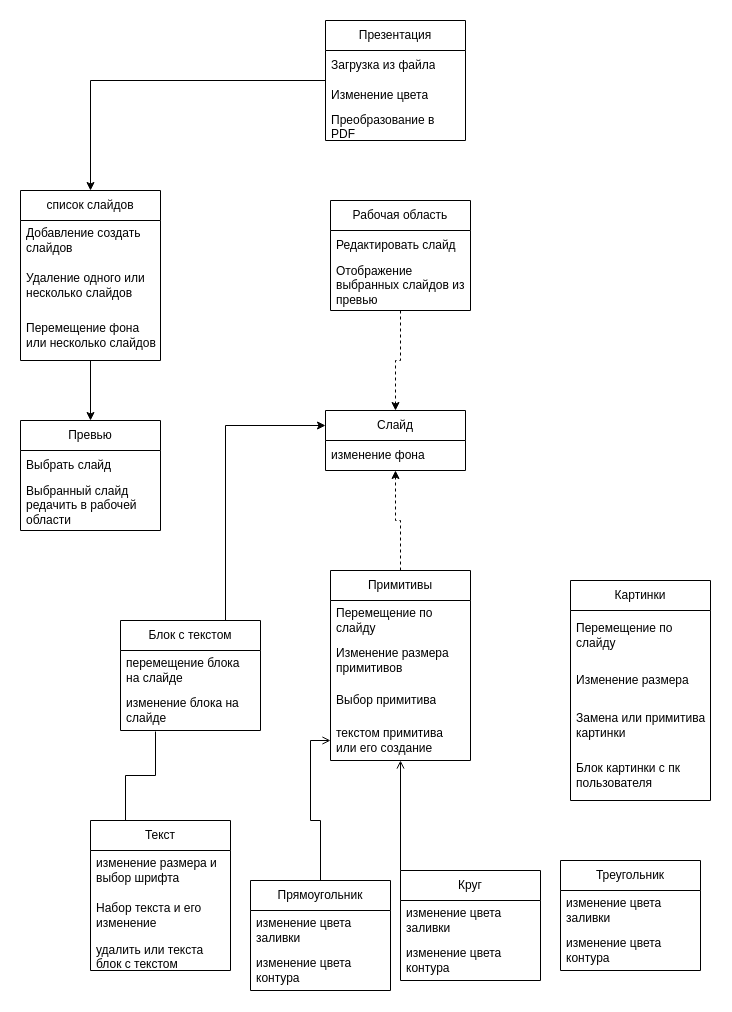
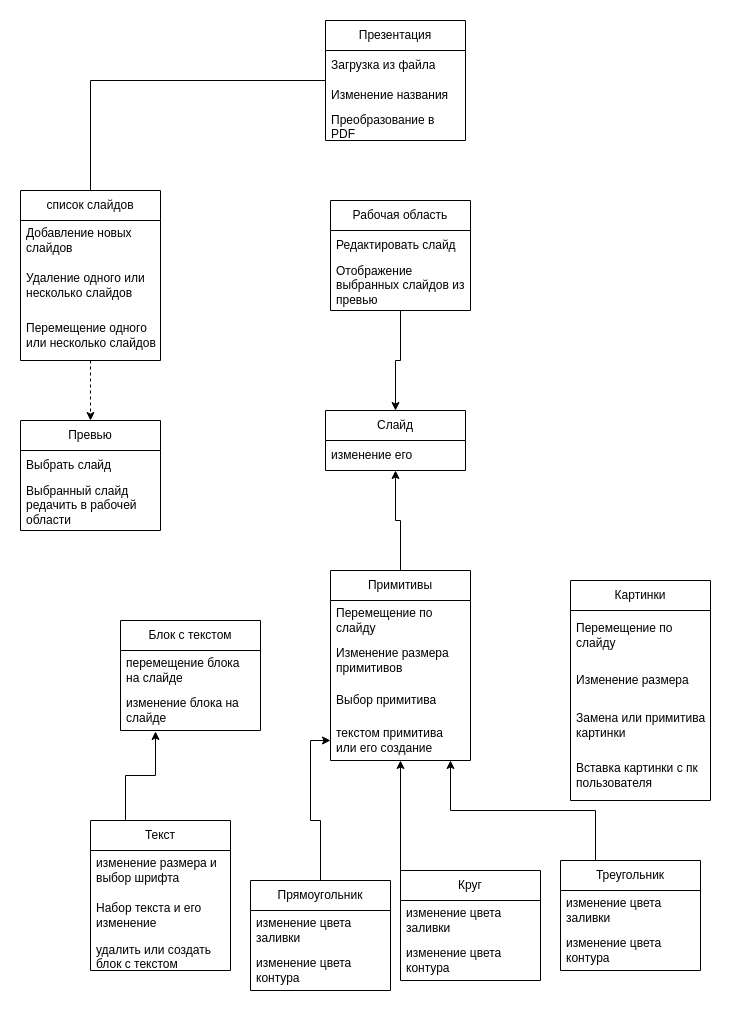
  <mxCell id="0" />
  <mxCell id="1" parent="0" />
- <mxCell id="2" value="" style="edgeStyle=orthogonalEdgeStyle;rounded=0;orthogonalLoop=1;jettySize=auto;html=1;" edge="1" parent="1" source="3" target="8"><mxGeometry relative="1" as="geometry" /></mxCell>
+ <mxCell id="2" value="" style="edgeStyle=orthogonalEdgeStyle;rounded=0;orthogonalLoop=1;jettySize=auto;html=1;endArrow=none;" edge="1" parent="1" source="3" target="8"><mxGeometry relative="1" as="geometry" /></mxCell>
  <mxCell id="3" value="Презентация" style="swimlane;fontStyle=0;childLayout=stackLayout;horizontal=1;startSize=30;horizontalStack=0;resizeParent=1;resizeParentMax=0;resizeLast=0;collapsible=1;marginBottom=0;whiteSpace=wrap;html=1;" vertex="1" parent="1"><mxGeometry x="325" width="140" height="120" as="geometry" y="20" /></mxCell>
  <mxCell id="4" value="Загрузка из файла" style="text;strokeColor=none;fillColor=none;align=left;verticalAlign=middle;spacingLeft=4;spacingRight=4;overflow=hidden;points=[[0,0.5],[1,0.5]];portConstraint=eastwest;rotatable=0;whiteSpace=wrap;html=1;" vertex="1" parent="3"><mxGeometry y="30" width="140" height="30" as="geometry" /></mxCell>
- <mxCell id="5" value="Изменение цвета" style="text;strokeColor=none;fillColor=none;align=left;verticalAlign=middle;spacingLeft=4;spacingRight=4;overflow=hidden;points=[[0,0.5],[1,0.5]];portConstraint=eastwest;rotatable=0;whiteSpace=wrap;html=1;" vertex="1" parent="3"><mxGeometry y="60" width="140" height="30" as="geometry" /></mxCell>
+ <mxCell id="5" value="Изменение названия" style="text;strokeColor=none;fillColor=none;align=left;verticalAlign=middle;spacingLeft=4;spacingRight=4;overflow=hidden;points=[[0,0.5],[1,0.5]];portConstraint=eastwest;rotatable=0;whiteSpace=wrap;html=1;" vertex="1" parent="3"><mxGeometry y="60" width="140" height="30" as="geometry" /></mxCell>
  <mxCell id="6" value="Преобразование в PDF" style="text;strokeColor=none;fillColor=none;align=left;verticalAlign=middle;spacingLeft=4;spacingRight=4;overflow=hidden;points=[[0,0.5],[1,0.5]];portConstraint=eastwest;rotatable=0;whiteSpace=wrap;html=1;" vertex="1" parent="3"><mxGeometry y="90" width="140" height="30" as="geometry" /></mxCell>
- <mxCell id="7" value="" style="edgeStyle=orthogonalEdgeStyle;rounded=0;orthogonalLoop=1;jettySize=auto;html=1;" edge="1" parent="1" source="8" target="13"><mxGeometry relative="1" as="geometry" /></mxCell>
+ <mxCell id="7" value="" style="edgeStyle=orthogonalEdgeStyle;rounded=0;orthogonalLoop=1;jettySize=auto;html=1;dashed=1;" edge="1" parent="1" source="8" target="13"><mxGeometry relative="1" as="geometry" /></mxCell>
  <mxCell id="8" value="список слайдов" style="swimlane;fontStyle=0;childLayout=stackLayout;horizontal=1;startSize=30;horizontalStack=0;resizeParent=1;resizeParentMax=0;resizeLast=0;collapsible=1;marginBottom=0;whiteSpace=wrap;html=1;" vertex="1" parent="1"><mxGeometry x="20" y="190" width="140" height="170" as="geometry" /></mxCell>
- <mxCell id="9" value="Добавление создать слайдов" style="text;strokeColor=none;fillColor=none;align=left;verticalAlign=middle;spacingLeft=4;spacingRight=4;overflow=hidden;points=[[0,0.5],[1,0.5]];portConstraint=eastwest;rotatable=0;whiteSpace=wrap;html=1;" vertex="1" parent="8"><mxGeometry y="30" width="140" height="40" as="geometry" /></mxCell>
+ <mxCell id="9" value="Добавление новых слайдов" style="text;strokeColor=none;fillColor=none;align=left;verticalAlign=middle;spacingLeft=4;spacingRight=4;overflow=hidden;points=[[0,0.5],[1,0.5]];portConstraint=eastwest;rotatable=0;whiteSpace=wrap;html=1;" vertex="1" parent="8"><mxGeometry y="30" width="140" height="40" as="geometry" /></mxCell>
  <mxCell id="10" value="Удаление одного или несколько слайдов" style="text;strokeColor=none;fillColor=none;align=left;verticalAlign=middle;spacingLeft=4;spacingRight=4;overflow=hidden;points=[[0,0.5],[1,0.5]];portConstraint=eastwest;rotatable=0;whiteSpace=wrap;html=1;" vertex="1" parent="8"><mxGeometry y="70" width="140" height="50" as="geometry" /></mxCell>
- <mxCell id="11" value="Перемещение фона или несколько слайдов" style="text;strokeColor=none;fillColor=none;align=left;verticalAlign=middle;spacingLeft=4;spacingRight=4;overflow=hidden;points=[[0,0.5],[1,0.5]];portConstraint=eastwest;rotatable=0;whiteSpace=wrap;html=1;" vertex="1" parent="8"><mxGeometry y="120" width="140" height="50" as="geometry" /></mxCell>
- <mxCell id="12" value="" style="edgeStyle=orthogonalEdgeStyle;rounded=0;orthogonalLoop=1;jettySize=auto;html=1;dashed=1;" edge="1" parent="1" source="38" target="16"><mxGeometry relative="1" as="geometry" /></mxCell>
+ <mxCell id="11" value="Перемещение одного или несколько слайдов" style="text;strokeColor=none;fillColor=none;align=left;verticalAlign=middle;spacingLeft=4;spacingRight=4;overflow=hidden;points=[[0,0.5],[1,0.5]];portConstraint=eastwest;rotatable=0;whiteSpace=wrap;html=1;" vertex="1" parent="8"><mxGeometry y="120" width="140" height="50" as="geometry" /></mxCell>
+ <mxCell id="12" value="" style="edgeStyle=orthogonalEdgeStyle;rounded=0;orthogonalLoop=1;jettySize=auto;html=1;" edge="1" parent="1" source="38" target="16"><mxGeometry relative="1" as="geometry" /></mxCell>
  <mxCell id="13" value="Превью" style="swimlane;fontStyle=0;childLayout=stackLayout;horizontal=1;startSize=30;horizontalStack=0;resizeParent=1;resizeParentMax=0;resizeLast=0;collapsible=1;marginBottom=0;whiteSpace=wrap;html=1;" vertex="1" parent="1"><mxGeometry x="20" y="420" width="140" height="110" as="geometry" /></mxCell>
  <mxCell id="14" value="Выбрать слайд" style="text;strokeColor=none;fillColor=none;align=left;verticalAlign=middle;spacingLeft=4;spacingRight=4;overflow=hidden;points=[[0,0.5],[1,0.5]];portConstraint=eastwest;rotatable=0;whiteSpace=wrap;html=1;" vertex="1" parent="13"><mxGeometry y="30" width="140" height="30" as="geometry" /></mxCell>
  <mxCell id="15" value="Выбранный слайд редачить в рабочей области" style="text;strokeColor=none;fillColor=none;align=left;verticalAlign=middle;spacingLeft=4;spacingRight=4;overflow=hidden;points=[[0,0.5],[1,0.5]];portConstraint=eastwest;rotatable=0;whiteSpace=wrap;html=1;" vertex="1" parent="13"><mxGeometry y="60" width="140" height="50" as="geometry" /></mxCell>
  <mxCell id="16" value="Слайд" style="swimlane;fontStyle=0;childLayout=stackLayout;horizontal=1;startSize=30;horizontalStack=0;resizeParent=1;resizeParentMax=0;resizeLast=0;collapsible=1;marginBottom=0;whiteSpace=wrap;html=1;" vertex="1" parent="1"><mxGeometry x="325" y="410" width="140" height="60" as="geometry" /></mxCell>
- <mxCell id="17" value="изменение фона" style="text;strokeColor=none;fillColor=none;align=left;verticalAlign=middle;spacingLeft=4;spacingRight=4;overflow=hidden;points=[[0,0.5],[1,0.5]];portConstraint=eastwest;rotatable=0;whiteSpace=wrap;html=1;" vertex="1" parent="16"><mxGeometry y="30" width="140" height="30" as="geometry" /></mxCell>
- <mxCell id="18" style="edgeStyle=orthogonalEdgeStyle;rounded=0;orthogonalLoop=1;jettySize=auto;html=1;exitX=0.75;exitY=0;exitDx=0;exitDy=0;entryX=0;entryY=0.25;entryDx=0;entryDy=0;" edge="1" parent="1" source="19" target="16"><mxGeometry relative="1" as="geometry" /></mxCell>
+ <mxCell id="17" value="изменение его" style="text;strokeColor=none;fillColor=none;align=left;verticalAlign=middle;spacingLeft=4;spacingRight=4;overflow=hidden;points=[[0,0.5],[1,0.5]];portConstraint=eastwest;rotatable=0;whiteSpace=wrap;html=1;" vertex="1" parent="16"><mxGeometry y="30" width="140" height="30" as="geometry" /></mxCell>
  <mxCell id="19" value="Блок с текстом" style="swimlane;fontStyle=0;childLayout=stackLayout;horizontal=1;startSize=30;horizontalStack=0;resizeParent=1;resizeParentMax=0;resizeLast=0;collapsible=1;marginBottom=0;whiteSpace=wrap;html=1;" vertex="1" parent="1"><mxGeometry x="120" y="620" width="140" height="110" as="geometry" /></mxCell>
  <mxCell id="20" value="перемещение блока на слайде" style="text;strokeColor=none;fillColor=none;align=left;verticalAlign=middle;spacingLeft=4;spacingRight=4;overflow=hidden;points=[[0,0.5],[1,0.5]];portConstraint=eastwest;rotatable=0;whiteSpace=wrap;html=1;" vertex="1" parent="19"><mxGeometry y="30" width="140" height="40" as="geometry" /></mxCell>
  <mxCell id="21" value="изменение блока на слайде" style="text;strokeColor=none;fillColor=none;align=left;verticalAlign=middle;spacingLeft=4;spacingRight=4;overflow=hidden;points=[[0,0.5],[1,0.5]];portConstraint=eastwest;rotatable=0;whiteSpace=wrap;html=1;" vertex="1" parent="19"><mxGeometry y="70" width="140" height="40" as="geometry" /></mxCell>
- <mxCell id="22" style="edgeStyle=orthogonalEdgeStyle;rounded=0;orthogonalLoop=1;jettySize=auto;html=1;exitX=0.5;exitY=0;exitDx=0;exitDy=0;dashed=1;" edge="1" parent="1" source="23" target="16"><mxGeometry relative="1" as="geometry" /></mxCell>
+ <mxCell id="22" style="edgeStyle=orthogonalEdgeStyle;rounded=0;orthogonalLoop=1;jettySize=auto;html=1;exitX=0.5;exitY=0;exitDx=0;exitDy=0;" edge="1" parent="1" source="23" target="16"><mxGeometry relative="1" as="geometry" /></mxCell>
  <mxCell id="23" value="Примитивы" style="swimlane;fontStyle=0;childLayout=stackLayout;horizontal=1;startSize=30;horizontalStack=0;resizeParent=1;resizeParentMax=0;resizeLast=0;collapsible=1;marginBottom=0;whiteSpace=wrap;html=1;" vertex="1" parent="1"><mxGeometry x="330" y="570" width="140" height="190" as="geometry" /></mxCell>
  <mxCell id="24" value="Перемещение по слайду" style="text;strokeColor=none;fillColor=none;align=left;verticalAlign=middle;spacingLeft=4;spacingRight=4;overflow=hidden;points=[[0,0.5],[1,0.5]];portConstraint=eastwest;rotatable=0;whiteSpace=wrap;html=1;" vertex="1" parent="23"><mxGeometry y="30" width="140" height="40" as="geometry" /></mxCell>
  <mxCell id="25" value="Изменение размера примитивов" style="text;strokeColor=none;fillColor=none;align=left;verticalAlign=middle;spacingLeft=4;spacingRight=4;overflow=hidden;points=[[0,0.5],[1,0.5]];portConstraint=eastwest;rotatable=0;whiteSpace=wrap;html=1;" vertex="1" parent="23"><mxGeometry y="70" width="140" height="40" as="geometry" /></mxCell>
  <mxCell id="26" value="Выбор примитива" style="text;strokeColor=none;fillColor=none;align=left;verticalAlign=middle;spacingLeft=4;spacingRight=4;overflow=hidden;points=[[0,0.5],[1,0.5]];portConstraint=eastwest;rotatable=0;whiteSpace=wrap;html=1;" vertex="1" parent="23"><mxGeometry y="110" width="140" height="40" as="geometry" /></mxCell>
  <mxCell id="27" value="текстом примитива или его создание" style="text;strokeColor=none;fillColor=none;align=left;verticalAlign=middle;spacingLeft=4;spacingRight=4;overflow=hidden;points=[[0,0.5],[1,0.5]];portConstraint=eastwest;rotatable=0;whiteSpace=wrap;html=1;" vertex="1" parent="23"><mxGeometry y="150" width="140" height="40" as="geometry" /></mxCell>
  <mxCell id="28" value="Картинки" style="swimlane;fontStyle=0;childLayout=stackLayout;horizontal=1;startSize=30;horizontalStack=0;resizeParent=1;resizeParentMax=0;resizeLast=0;collapsible=1;marginBottom=0;whiteSpace=wrap;html=1;" vertex="1" parent="1"><mxGeometry x="570" y="580" width="140" height="220" as="geometry" /></mxCell>
  <mxCell id="29" value="Перемещение по слайду" style="text;strokeColor=none;fillColor=none;align=left;verticalAlign=middle;spacingLeft=4;spacingRight=4;overflow=hidden;points=[[0,0.5],[1,0.5]];portConstraint=eastwest;rotatable=0;whiteSpace=wrap;html=1;" vertex="1" parent="28"><mxGeometry y="30" width="140" height="50" as="geometry" /></mxCell>
  <mxCell id="30" value="Изменение размера" style="text;strokeColor=none;fillColor=none;align=left;verticalAlign=middle;spacingLeft=4;spacingRight=4;overflow=hidden;points=[[0,0.5],[1,0.5]];portConstraint=eastwest;rotatable=0;whiteSpace=wrap;html=1;" vertex="1" parent="28"><mxGeometry y="80" width="140" height="40" as="geometry" /></mxCell>
  <mxCell id="31" value="Замена или примитива картинки" style="text;strokeColor=none;fillColor=none;align=left;verticalAlign=middle;spacingLeft=4;spacingRight=4;overflow=hidden;points=[[0,0.5],[1,0.5]];portConstraint=eastwest;rotatable=0;whiteSpace=wrap;html=1;" vertex="1" parent="28"><mxGeometry y="120" width="140" height="50" as="geometry" /></mxCell>
- <mxCell id="32" value="Блок картинки с пк пользователя" style="text;strokeColor=none;fillColor=none;align=left;verticalAlign=middle;spacingLeft=4;spacingRight=4;overflow=hidden;points=[[0,0.5],[1,0.5]];portConstraint=eastwest;rotatable=0;whiteSpace=wrap;html=1;" vertex="1" parent="28"><mxGeometry y="170" width="140" height="50" as="geometry" /></mxCell>
- <mxCell id="33" style="edgeStyle=orthogonalEdgeStyle;rounded=0;orthogonalLoop=1;jettySize=auto;html=1;exitX=0.25;exitY=0;exitDx=0;exitDy=0;entryX=0.25;entryY=1.025;entryDx=0;entryDy=0;entryPerimeter=0;endArrow=none;" edge="1" parent="1" source="34" target="21"><mxGeometry relative="1" as="geometry" /></mxCell>
+ <mxCell id="32" value="Вставка картинки с пк пользователя" style="text;strokeColor=none;fillColor=none;align=left;verticalAlign=middle;spacingLeft=4;spacingRight=4;overflow=hidden;points=[[0,0.5],[1,0.5]];portConstraint=eastwest;rotatable=0;whiteSpace=wrap;html=1;" vertex="1" parent="28"><mxGeometry y="170" width="140" height="50" as="geometry" /></mxCell>
+ <mxCell id="33" style="edgeStyle=orthogonalEdgeStyle;rounded=0;orthogonalLoop=1;jettySize=auto;html=1;exitX=0.25;exitY=0;exitDx=0;exitDy=0;entryX=0.25;entryY=1.025;entryDx=0;entryDy=0;entryPerimeter=0;" edge="1" parent="1" source="34" target="21"><mxGeometry relative="1" as="geometry" /></mxCell>
  <mxCell id="34" value="Текст" style="swimlane;fontStyle=0;childLayout=stackLayout;horizontal=1;startSize=30;horizontalStack=0;resizeParent=1;resizeParentMax=0;resizeLast=0;collapsible=1;marginBottom=0;whiteSpace=wrap;html=1;" vertex="1" parent="1"><mxGeometry x="90" y="820" width="140" height="150" as="geometry" /></mxCell>
  <mxCell id="35" value="изменение размера и выбор шрифта" style="text;strokeColor=none;fillColor=none;align=left;verticalAlign=middle;spacingLeft=4;spacingRight=4;overflow=hidden;points=[[0,0.5],[1,0.5]];portConstraint=eastwest;rotatable=0;whiteSpace=wrap;html=1;" vertex="1" parent="34"><mxGeometry y="30" width="140" height="40" as="geometry" /></mxCell>
  <mxCell id="36" value="Набор текста и его изменение&amp;nbsp;" style="text;strokeColor=none;fillColor=none;align=left;verticalAlign=middle;spacingLeft=4;spacingRight=4;overflow=hidden;points=[[0,0.5],[1,0.5]];portConstraint=eastwest;rotatable=0;whiteSpace=wrap;html=1;" vertex="1" parent="34"><mxGeometry y="70" width="140" height="50" as="geometry" /></mxCell>
- <mxCell id="37" value="удалить или текста блок с текстом" style="text;strokeColor=none;fillColor=none;align=left;verticalAlign=middle;spacingLeft=4;spacingRight=4;overflow=hidden;points=[[0,0.5],[1,0.5]];portConstraint=eastwest;rotatable=0;whiteSpace=wrap;html=1;" vertex="1" parent="34"><mxGeometry y="120" width="140" height="30" as="geometry" /></mxCell>
+ <mxCell id="37" value="удалить или создать блок с текстом" style="text;strokeColor=none;fillColor=none;align=left;verticalAlign=middle;spacingLeft=4;spacingRight=4;overflow=hidden;points=[[0,0.5],[1,0.5]];portConstraint=eastwest;rotatable=0;whiteSpace=wrap;html=1;" vertex="1" parent="34"><mxGeometry y="120" width="140" height="30" as="geometry" /></mxCell>
  <mxCell id="38" value="Рабочая область" style="swimlane;fontStyle=0;childLayout=stackLayout;horizontal=1;startSize=30;horizontalStack=0;resizeParent=1;resizeParentMax=0;resizeLast=0;collapsible=1;marginBottom=0;whiteSpace=wrap;html=1;" vertex="1" parent="1"><mxGeometry x="330" y="200" width="140" height="110" as="geometry" /></mxCell>
  <mxCell id="39" value="Редактировать слайд" style="text;strokeColor=none;fillColor=none;align=left;verticalAlign=middle;spacingLeft=4;spacingRight=4;overflow=hidden;points=[[0,0.5],[1,0.5]];portConstraint=eastwest;rotatable=0;whiteSpace=wrap;html=1;" vertex="1" parent="38"><mxGeometry y="30" width="140" height="30" as="geometry" /></mxCell>
  <mxCell id="40" value="Отображение выбранных слайдов из превью" style="text;strokeColor=none;fillColor=none;align=left;verticalAlign=middle;spacingLeft=4;spacingRight=4;overflow=hidden;points=[[0,0.5],[1,0.5]];portConstraint=eastwest;rotatable=0;whiteSpace=wrap;html=1;" vertex="1" parent="38"><mxGeometry y="60" width="140" height="50" as="geometry" /></mxCell>
- <mxCell id="41" style="edgeStyle=orthogonalEdgeStyle;rounded=0;orthogonalLoop=1;jettySize=auto;html=1;exitX=0;exitY=0;exitDx=0;exitDy=0;endArrow=open;" edge="1" parent="1" source="42" target="23"><mxGeometry relative="1" as="geometry" /></mxCell>
+ <mxCell id="41" style="edgeStyle=orthogonalEdgeStyle;rounded=0;orthogonalLoop=1;jettySize=auto;html=1;exitX=0;exitY=0;exitDx=0;exitDy=0;" edge="1" parent="1" source="42" target="23"><mxGeometry relative="1" as="geometry" /></mxCell>
  <mxCell id="42" value="Круг" style="swimlane;fontStyle=0;childLayout=stackLayout;horizontal=1;startSize=30;horizontalStack=0;resizeParent=1;resizeParentMax=0;resizeLast=0;collapsible=1;marginBottom=0;whiteSpace=wrap;html=1;" vertex="1" parent="1"><mxGeometry x="400" y="870" width="140" height="110" as="geometry" /></mxCell>
  <mxCell id="43" value="изменение цвета заливки" style="text;strokeColor=none;fillColor=none;align=left;verticalAlign=middle;spacingLeft=4;spacingRight=4;overflow=hidden;points=[[0,0.5],[1,0.5]];portConstraint=eastwest;rotatable=0;whiteSpace=wrap;html=1;" vertex="1" parent="42"><mxGeometry y="30" width="140" height="40" as="geometry" /></mxCell>
  <mxCell id="44" value="изменение цвета контура" style="text;strokeColor=none;fillColor=none;align=left;verticalAlign=middle;spacingLeft=4;spacingRight=4;overflow=hidden;points=[[0,0.5],[1,0.5]];portConstraint=eastwest;rotatable=0;whiteSpace=wrap;html=1;" vertex="1" parent="42"><mxGeometry y="70" width="140" height="40" as="geometry" /></mxCell>
- <mxCell id="45" style="edgeStyle=orthogonalEdgeStyle;rounded=0;orthogonalLoop=1;jettySize=auto;html=1;exitX=0.5;exitY=0;exitDx=0;exitDy=0;entryX=0;entryY=0.5;entryDx=0;entryDy=0;endArrow=open;" edge="1" parent="1" source="46" target="27"><mxGeometry relative="1" as="geometry" /></mxCell>
+ <mxCell id="45" style="edgeStyle=orthogonalEdgeStyle;rounded=0;orthogonalLoop=1;jettySize=auto;html=1;exitX=0.5;exitY=0;exitDx=0;exitDy=0;entryX=0;entryY=0.5;entryDx=0;entryDy=0;" edge="1" parent="1" source="46" target="27"><mxGeometry relative="1" as="geometry" /></mxCell>
  <mxCell id="46" value="Прямоугольник" style="swimlane;fontStyle=0;childLayout=stackLayout;horizontal=1;startSize=30;horizontalStack=0;resizeParent=1;resizeParentMax=0;resizeLast=0;collapsible=1;marginBottom=0;whiteSpace=wrap;html=1;" vertex="1" parent="1"><mxGeometry x="250" y="880" width="140" height="110" as="geometry" /></mxCell>
  <mxCell id="47" value="изменение цвета заливки" style="text;strokeColor=none;fillColor=none;align=left;verticalAlign=middle;spacingLeft=4;spacingRight=4;overflow=hidden;points=[[0,0.5],[1,0.5]];portConstraint=eastwest;rotatable=0;whiteSpace=wrap;html=1;" vertex="1" parent="46"><mxGeometry y="30" width="140" height="40" as="geometry" /></mxCell>
  <mxCell id="48" value="изменение цвета контура" style="text;strokeColor=none;fillColor=none;align=left;verticalAlign=middle;spacingLeft=4;spacingRight=4;overflow=hidden;points=[[0,0.5],[1,0.5]];portConstraint=eastwest;rotatable=0;whiteSpace=wrap;html=1;" vertex="1" parent="46"><mxGeometry y="70" width="140" height="40" as="geometry" /></mxCell>
+ <mxCell id="49" style="edgeStyle=orthogonalEdgeStyle;rounded=0;orthogonalLoop=1;jettySize=auto;html=1;exitX=0.25;exitY=0;exitDx=0;exitDy=0;" edge="1" parent="1" source="50" target="23"><mxGeometry relative="1" as="geometry"><Array as="points"><mxPoint x="595" y="810" /><mxPoint x="450" y="810" /></Array></mxGeometry></mxCell>
  <mxCell id="50" value="Треугольник" style="swimlane;fontStyle=0;childLayout=stackLayout;horizontal=1;startSize=30;horizontalStack=0;resizeParent=1;resizeParentMax=0;resizeLast=0;collapsible=1;marginBottom=0;whiteSpace=wrap;html=1;" vertex="1" parent="1"><mxGeometry x="560" y="860" width="140" height="110" as="geometry" /></mxCell>
  <mxCell id="51" value="изменение цвета заливки" style="text;strokeColor=none;fillColor=none;align=left;verticalAlign=middle;spacingLeft=4;spacingRight=4;overflow=hidden;points=[[0,0.5],[1,0.5]];portConstraint=eastwest;rotatable=0;whiteSpace=wrap;html=1;" vertex="1" parent="50"><mxGeometry y="30" width="140" height="40" as="geometry" /></mxCell>
  <mxCell id="52" value="изменение цвета контура" style="text;strokeColor=none;fillColor=none;align=left;verticalAlign=middle;spacingLeft=4;spacingRight=4;overflow=hidden;points=[[0,0.5],[1,0.5]];portConstraint=eastwest;rotatable=0;whiteSpace=wrap;html=1;" vertex="1" parent="50"><mxGeometry y="70" width="140" height="40" as="geometry" /></mxCell>
